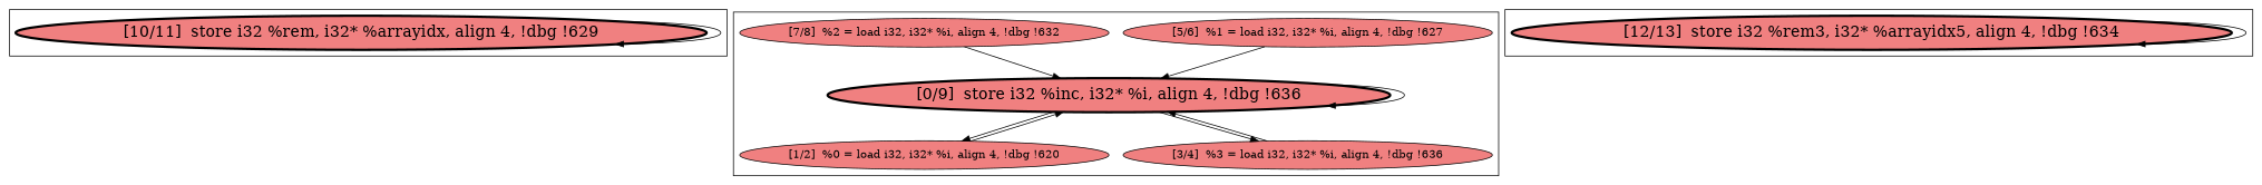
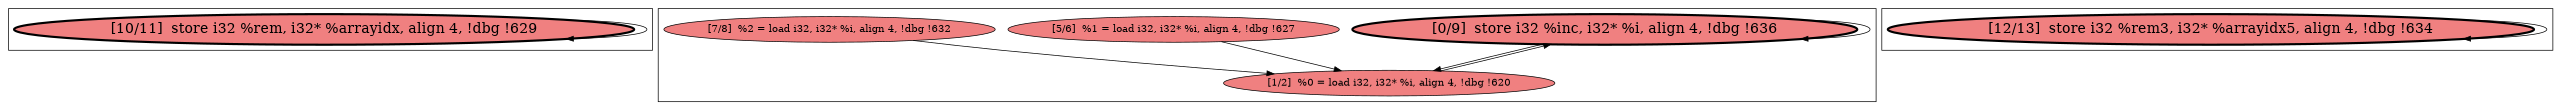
  digraph {
    node [fillcolor=lightcoral shape=ellipse style=filled]
    n1 [fontsize=20 label="[10/11]  store i32 %rem, i32* %arrayidx, align 4, !dbg !629" penwidth=3.0]
    n2 [fontsize=20 label="[0/9]  store i32 %inc, i32* %i, align 4, !dbg !636" penwidth=3.0]
    n3 [label="[5/6]  %1 = load i32, i32* %i, align 4, !dbg !627"]
    n4 [label="[1/2]  %0 = load i32, i32* %i, align 4, !dbg !620"]
-   n5 [label="[3/4]  %3 = load i32, i32* %i, align 4, !dbg !636"]
    n6 [label="[7/8]  %2 = load i32, i32* %i, align 4, !dbg !632"]
    n7 [fontsize=20 label="[12/13]  store i32 %rem3, i32* %arrayidx5, align 4, !dbg !634" penwidth=3.0]
    subgraph cluster_1 {
      n1
    }
    subgraph cluster_2 {
      n2
      n3
      n4
-     n5
      n6
    }
    subgraph cluster_3 {
      n7
    }
    n1 -> n1
    n2 -> n2
    n2 -> n4
-   n2 -> n5
-   n3 -> n2
+   n3 -> n4
    n4 -> n2
-   n5 -> n2
-   n6 -> n2
+   n6 -> n4
    n7 -> n7
  }
